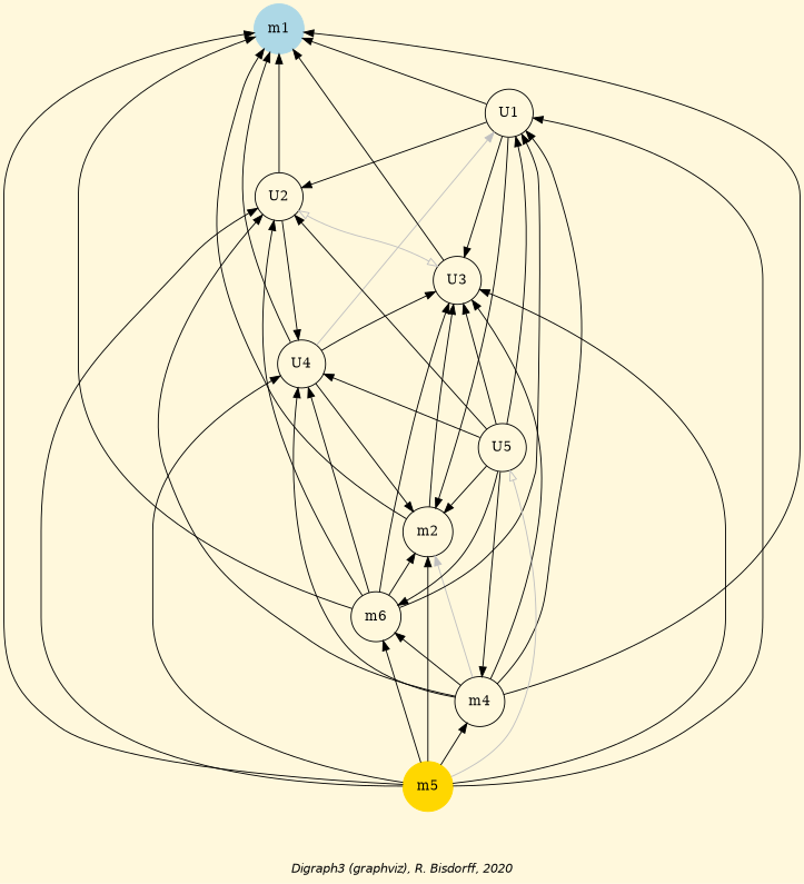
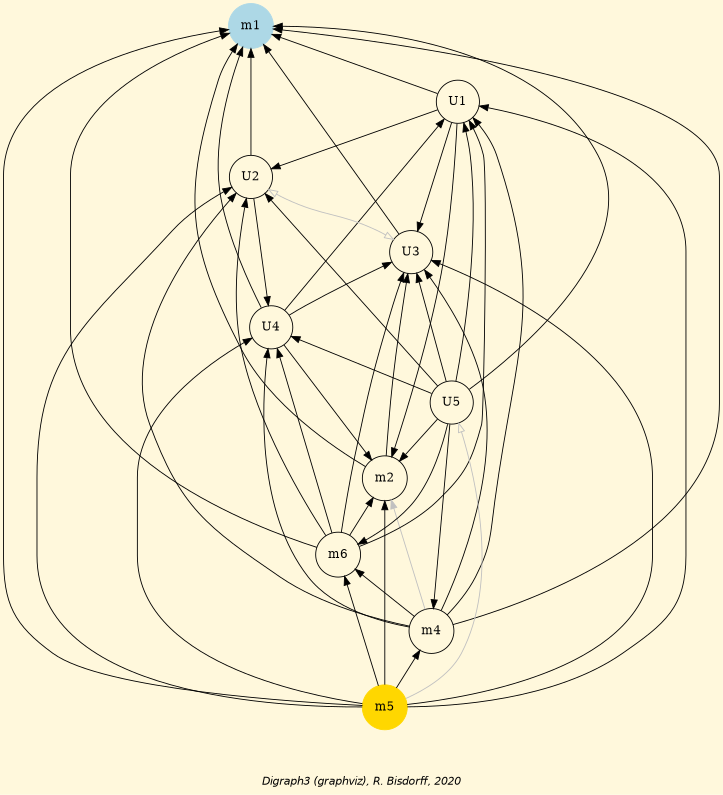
  digraph {
    bgcolor=cornsilk
    fontname="Helvetica-Oblique"
    fontsize=12
    label="\nDigraph3 (graphviz), R. Bisdorff, 2020"
    node [shape=circle]
    edge [color=black dir=back]
    n1 [color=gold label=m5 style=filled]
    n2 [color=lightblue label=m1 style=filled]
    n3 [label=m2]
    n4 [label=m6]
    n5 [label=m4]
    n6 [label=U1]
    n7 [label=U2]
    n8 [label=U3]
    n9 [label=U4]
    n10 [label=U5]
    subgraph sub_1 {
      rank=max
      n1
    }
    subgraph sub_2 {
      rank=min
      n2
    }
    n2 -> n1
    n2 -> n3
    n2 -> n4
    n2 -> n5
    n3 -> n1
    n3 -> n4
    n3 -> n5 [color=grey]
    n4 -> n1
    n4 -> n5
    n5 -> n1
    n6 -> n1
    n6 -> n2 [dir=forward]
    n6 -> n3 [dir=forward]
    n6 -> n4
    n6 -> n5
    n6 -> n7 [dir=forward]
    n6 -> n8 [dir=forward]
-   n6 -> n9 [color=grey]
+   n6 -> n9
    n6 -> n10
    n7 -> n1
    n7 -> n2 [dir=forward]
    n7 -> n4
    n7 -> n5
    n7 -> n8 [arrowhead=empty arrowtail=empty color=grey dir=both]
    n7 -> n9 [dir=forward]
    n7 -> n10
    n8 -> n1
    n8 -> n2 [dir=forward]
    n8 -> n3
    n8 -> n4
    n8 -> n5
    n8 -> n9
    n8 -> n10
    n9 -> n1
    n9 -> n2 [dir=forward]
    n9 -> n3 [dir=forward]
    n9 -> n4
    n9 -> n5
    n9 -> n10
    n10 -> n1 [arrowtail=empty color=grey]
+   n10 -> n2 [dir=forward]
    n10 -> n3 [dir=forward]
    n10 -> n4 [dir=forward]
    n10 -> n5 [dir=forward]
  }
